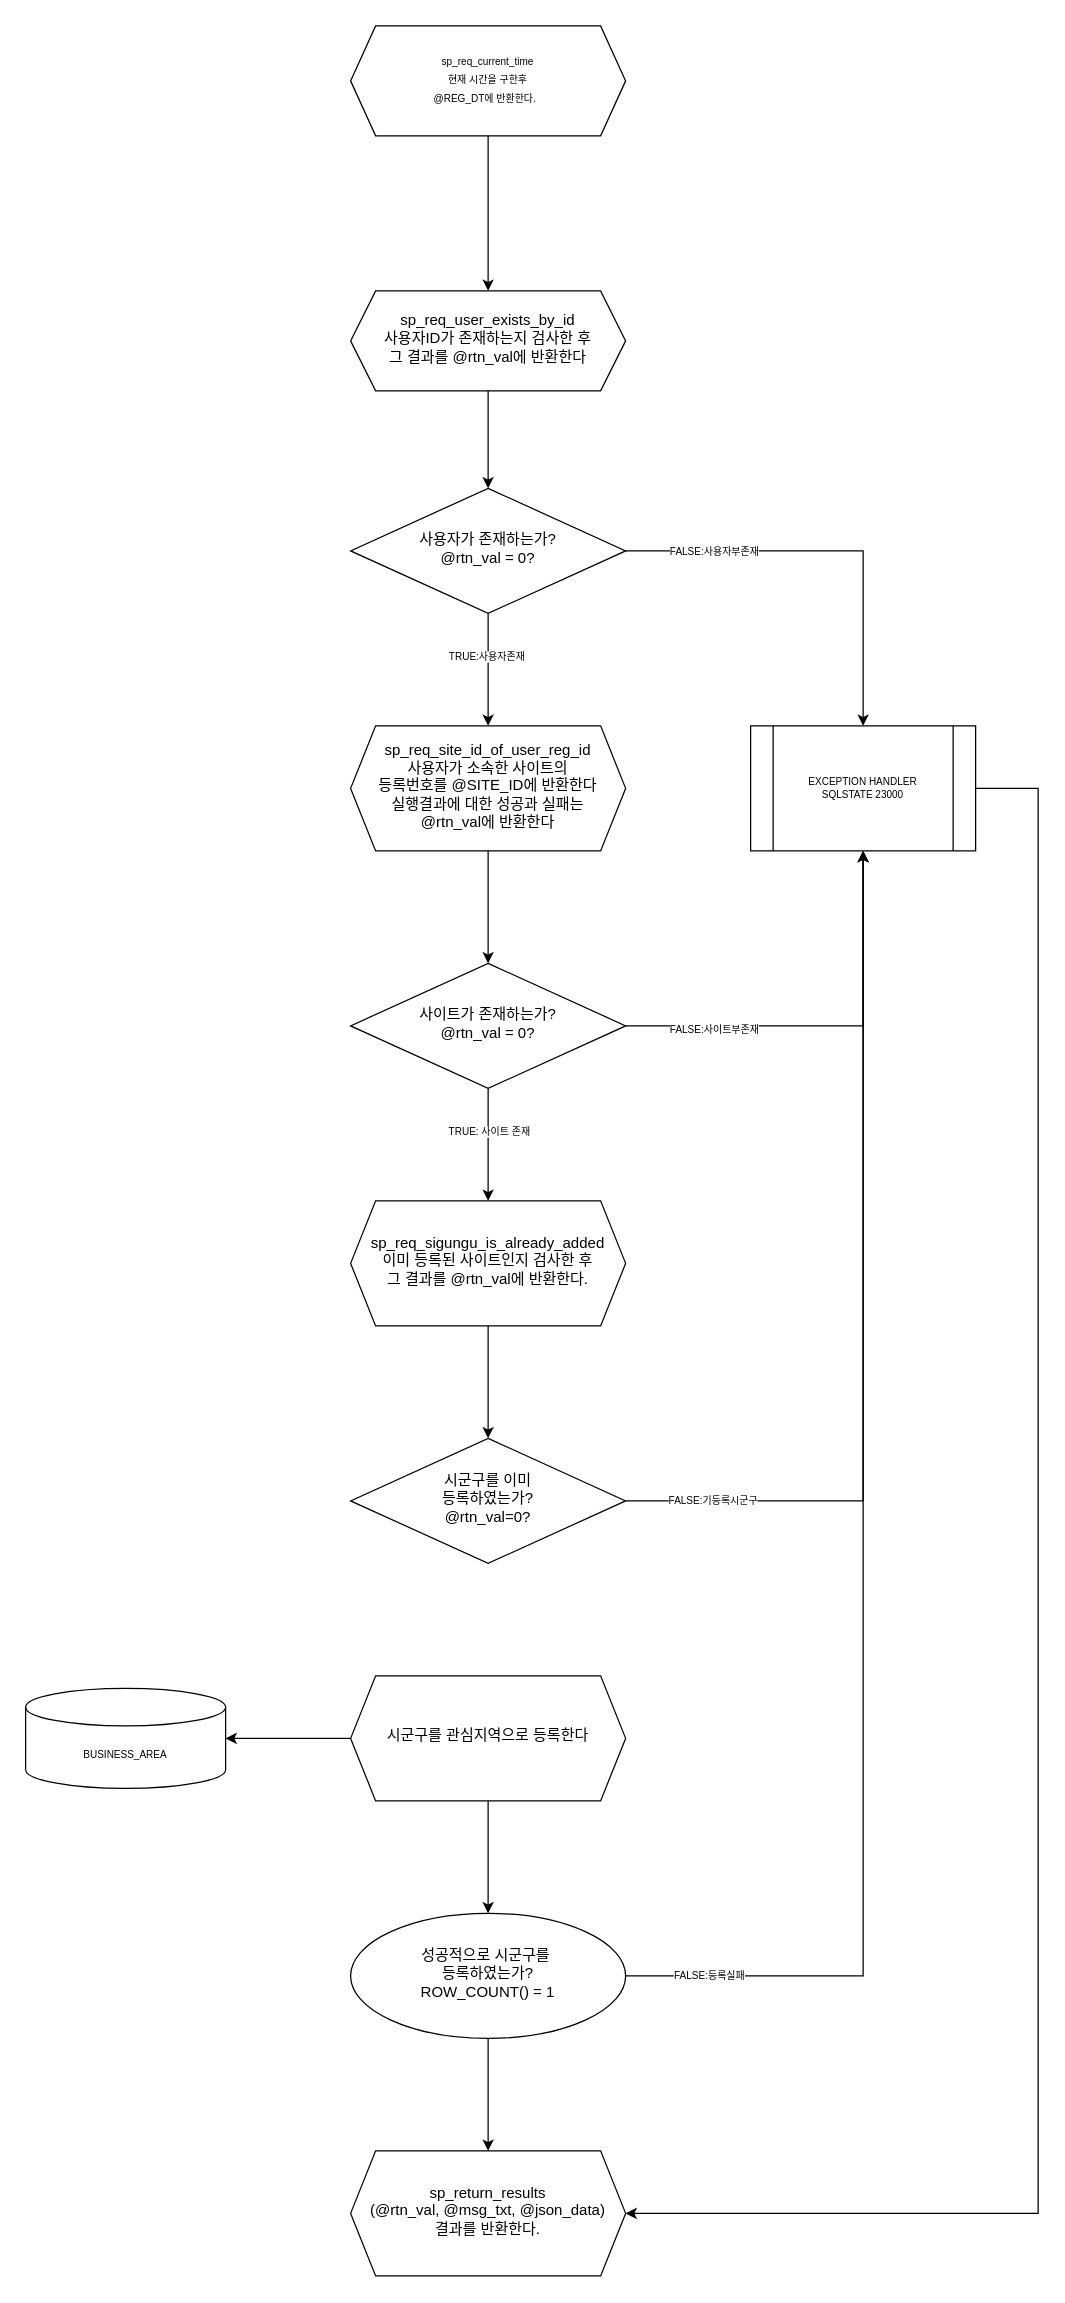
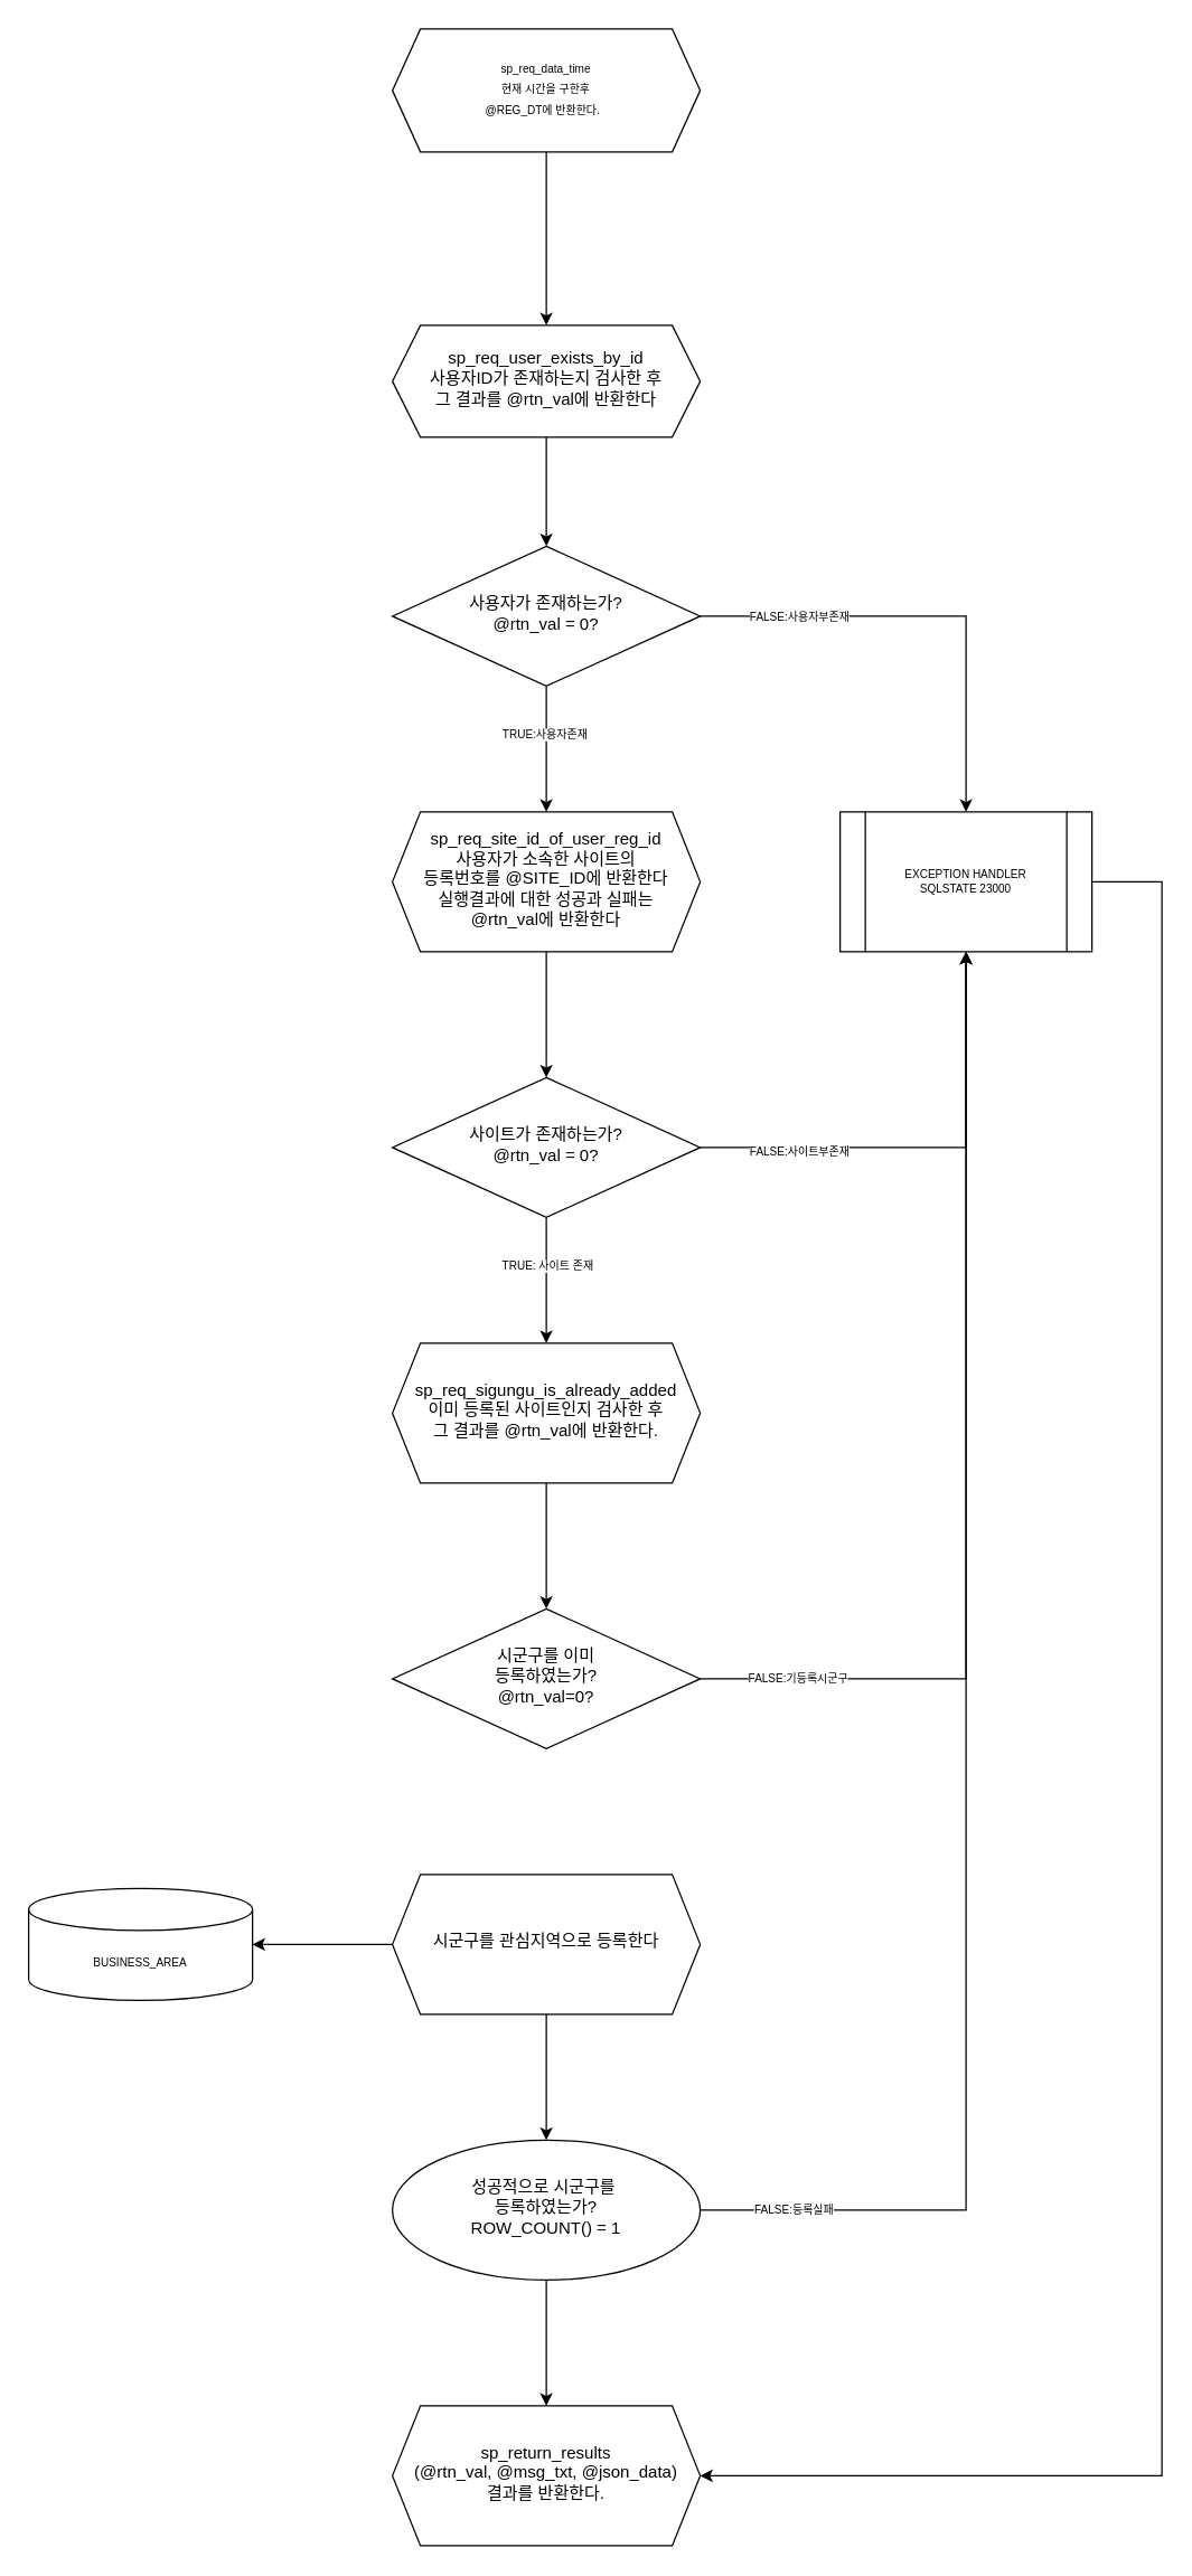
  <mxCell id="0" />
  <mxCell id="1" parent="0" />
  <mxCell id="2" value="" style="edgeStyle=orthogonalEdgeStyle;rounded=0;orthogonalLoop=1;jettySize=auto;html=1;fontSize=8;" edge="1" parent="1" source="3" target="5"><mxGeometry relative="1" as="geometry" /></mxCell>
- <mxCell id="3" value="&lt;font style=&quot;font-size: 8px&quot;&gt;sp_req_current_time&lt;br&gt;현재 시간을 구한후&lt;br&gt;@REG_DT에 반환한다.&amp;nbsp;&amp;nbsp;&lt;/font&gt;" style="shape=hexagon;perimeter=hexagonPerimeter2;whiteSpace=wrap;html=1;fixedSize=1;shadow=0;strokeWidth=1;spacing=6;spacingTop=-4;" vertex="1" parent="1"><mxGeometry x="280" y="20" width="220" height="88" as="geometry" /></mxCell>
+ <mxCell id="3" value="&lt;font style=&quot;font-size: 8px&quot;&gt;sp_req_data_time&lt;br&gt;현재 시간을 구한후&lt;br&gt;@REG_DT에 반환한다.&amp;nbsp;&amp;nbsp;&lt;/font&gt;" style="shape=hexagon;perimeter=hexagonPerimeter2;whiteSpace=wrap;html=1;fixedSize=1;shadow=0;strokeWidth=1;spacing=6;spacingTop=-4;" vertex="1" parent="1"><mxGeometry x="280" y="20" width="220" height="88" as="geometry" /></mxCell>
  <mxCell id="4" value="" style="edgeStyle=orthogonalEdgeStyle;rounded=0;orthogonalLoop=1;jettySize=auto;html=1;fontSize=8;" edge="1" parent="1" source="5" target="10"><mxGeometry relative="1" as="geometry" /></mxCell>
  <mxCell id="5" value="sp_req_user_exists_by_id&lt;br&gt;사용자ID가 존재하는지 검사한 후&lt;br&gt;그 결과를 @rtn_val에 반환한다" style="shape=hexagon;perimeter=hexagonPerimeter2;whiteSpace=wrap;html=1;fixedSize=1;shadow=0;strokeWidth=1;spacing=6;spacingTop=-4;" vertex="1" parent="1"><mxGeometry x="280" y="232" width="220" height="80" as="geometry" /></mxCell>
  <mxCell id="6" value="" style="edgeStyle=orthogonalEdgeStyle;rounded=0;orthogonalLoop=1;jettySize=auto;html=1;fontSize=8;" edge="1" parent="1" source="10" target="12"><mxGeometry relative="1" as="geometry" /></mxCell>
  <mxCell id="7" value="TRUE:사용자존재" style="edgeLabel;html=1;align=center;verticalAlign=middle;resizable=0;points=[];fontSize=8;" vertex="1" connectable="0" parent="6"><mxGeometry x="-0.244" y="-2" relative="1" as="geometry"><mxPoint as="offset" /></mxGeometry></mxCell>
  <mxCell id="8" style="edgeStyle=orthogonalEdgeStyle;rounded=0;orthogonalLoop=1;jettySize=auto;html=1;exitX=1;exitY=0.5;exitDx=0;exitDy=0;entryX=0.5;entryY=0;entryDx=0;entryDy=0;fontSize=8;" edge="1" parent="1" source="10" target="28"><mxGeometry relative="1" as="geometry" /></mxCell>
  <mxCell id="9" value="FALSE:사용자부존재" style="edgeLabel;html=1;align=center;verticalAlign=middle;resizable=0;points=[];fontSize=8;" vertex="1" connectable="0" parent="8"><mxGeometry x="-0.733" y="-1" relative="1" as="geometry"><mxPoint x="26" y="-1" as="offset" /></mxGeometry></mxCell>
  <mxCell id="10" value="사용자가 존재하는가?&lt;br&gt;@rtn_val = 0?" style="rhombus;whiteSpace=wrap;html=1;shadow=0;strokeWidth=1;spacing=6;spacingTop=-4;" vertex="1" parent="1"><mxGeometry x="280" y="390" width="220" height="100" as="geometry" /></mxCell>
  <mxCell id="11" value="" style="edgeStyle=orthogonalEdgeStyle;rounded=0;orthogonalLoop=1;jettySize=auto;html=1;fontSize=8;" edge="1" parent="1" source="12" target="17"><mxGeometry relative="1" as="geometry" /></mxCell>
  <mxCell id="12" value="sp_req_site_id_of_user_reg_id&lt;br&gt;사용자가 소속한 사이트의&lt;br&gt;등록번호를&amp;nbsp;@SITE_ID에 반환한다&lt;br&gt;실행결과에 대한 성공과 실패는&lt;br&gt;@rtn_val에 반환한다" style="shape=hexagon;perimeter=hexagonPerimeter2;whiteSpace=wrap;html=1;fixedSize=1;shadow=0;strokeWidth=1;spacing=6;spacingTop=-4;" vertex="1" parent="1"><mxGeometry x="280" y="580" width="220" height="100" as="geometry" /></mxCell>
  <mxCell id="13" value="" style="edgeStyle=orthogonalEdgeStyle;rounded=0;orthogonalLoop=1;jettySize=auto;html=1;fontSize=8;" edge="1" parent="1" source="17" target="19"><mxGeometry relative="1" as="geometry" /></mxCell>
  <mxCell id="14" value="TRUE: 사이트 존재" style="edgeLabel;html=1;align=center;verticalAlign=middle;resizable=0;points=[];fontSize=8;" vertex="1" connectable="0" parent="13"><mxGeometry x="-0.244" relative="1" as="geometry"><mxPoint as="offset" /></mxGeometry></mxCell>
  <mxCell id="15" style="edgeStyle=orthogonalEdgeStyle;rounded=0;orthogonalLoop=1;jettySize=auto;html=1;exitX=1;exitY=0.5;exitDx=0;exitDy=0;entryX=0.5;entryY=1;entryDx=0;entryDy=0;fontSize=8;" edge="1" parent="1" source="17" target="28"><mxGeometry relative="1" as="geometry" /></mxCell>
  <mxCell id="16" value="FALSE:사이트부존재" style="edgeLabel;html=1;align=center;verticalAlign=middle;resizable=0;points=[];fontSize=8;" vertex="1" connectable="0" parent="15"><mxGeometry x="-0.576" y="-2" relative="1" as="geometry"><mxPoint as="offset" /></mxGeometry></mxCell>
  <mxCell id="17" value="사이트가 존재하는가?&lt;br&gt;@rtn_val = 0?" style="rhombus;whiteSpace=wrap;html=1;shadow=0;strokeWidth=1;spacing=6;spacingTop=-4;" vertex="1" parent="1"><mxGeometry x="280" y="770" width="220" height="100" as="geometry" /></mxCell>
  <mxCell id="18" value="" style="edgeStyle=orthogonalEdgeStyle;rounded=0;orthogonalLoop=1;jettySize=auto;html=1;fontSize=8;" edge="1" parent="1" source="19" target="22"><mxGeometry relative="1" as="geometry" /></mxCell>
  <mxCell id="19" value="sp_req_sigungu_is_already_added&lt;br&gt;이미 등록된 사이트인지 검사한 후&lt;br&gt;그 결과를 @rtn_val에 반환한다." style="shape=hexagon;perimeter=hexagonPerimeter2;whiteSpace=wrap;html=1;fixedSize=1;shadow=0;strokeWidth=1;spacing=6;spacingTop=-4;" vertex="1" parent="1"><mxGeometry x="280" y="960" width="220" height="100" as="geometry" /></mxCell>
  <mxCell id="20" style="edgeStyle=orthogonalEdgeStyle;rounded=0;orthogonalLoop=1;jettySize=auto;html=1;exitX=1;exitY=0.5;exitDx=0;exitDy=0;entryX=0.5;entryY=1;entryDx=0;entryDy=0;fontSize=8;" edge="1" parent="1" source="22" target="28"><mxGeometry relative="1" as="geometry" /></mxCell>
  <mxCell id="21" value="FALSE:기등록시군구" style="edgeLabel;html=1;align=center;verticalAlign=middle;resizable=0;points=[];fontSize=8;" vertex="1" connectable="0" parent="20"><mxGeometry x="-0.806" y="1" relative="1" as="geometry"><mxPoint as="offset" /></mxGeometry></mxCell>
  <mxCell id="22" value="시군구를 이미 &lt;br&gt;등록하였는가?&lt;br&gt;@rtn_val=0?" style="rhombus;whiteSpace=wrap;html=1;shadow=0;strokeWidth=1;spacing=6;spacingTop=-4;" vertex="1" parent="1"><mxGeometry x="280" y="1150" width="220" height="100" as="geometry" /></mxCell>
  <mxCell id="23" value="" style="edgeStyle=orthogonalEdgeStyle;rounded=0;orthogonalLoop=1;jettySize=auto;html=1;fontSize=8;" edge="1" parent="1" source="25" target="26"><mxGeometry relative="1" as="geometry" /></mxCell>
  <mxCell id="24" value="" style="edgeStyle=orthogonalEdgeStyle;rounded=0;orthogonalLoop=1;jettySize=auto;html=1;fontSize=8;" edge="1" parent="1" source="25" target="32"><mxGeometry relative="1" as="geometry" /></mxCell>
  <mxCell id="25" value="시군구를 관심지역으로 등록한다" style="shape=hexagon;perimeter=hexagonPerimeter2;whiteSpace=wrap;html=1;fixedSize=1;shadow=0;strokeWidth=1;spacing=6;spacingTop=-4;" vertex="1" parent="1"><mxGeometry x="280" y="1340" width="220" height="100" as="geometry" /></mxCell>
  <mxCell id="26" value="&lt;span style=&quot;font-size: 8px&quot;&gt;BUSINESS_AREA&lt;/span&gt;" style="shape=cylinder3;whiteSpace=wrap;html=1;boundedLbl=1;backgroundOutline=1;size=15;fontSize=8;" vertex="1" parent="1"><mxGeometry x="20" y="1350" width="160" height="80" as="geometry" /></mxCell>
  <mxCell id="27" style="edgeStyle=orthogonalEdgeStyle;rounded=0;orthogonalLoop=1;jettySize=auto;html=1;exitX=1;exitY=0.5;exitDx=0;exitDy=0;entryX=1;entryY=0.5;entryDx=0;entryDy=0;fontSize=8;" edge="1" parent="1" source="28" target="33"><mxGeometry relative="1" as="geometry"><Array as="points"><mxPoint x="830" y="630" /><mxPoint x="830" y="1770" /></Array></mxGeometry></mxCell>
  <mxCell id="28" value="EXCEPTION HANDLER&lt;br&gt;SQLSTATE 23000" style="shape=process;whiteSpace=wrap;html=1;backgroundOutline=1;fontSize=8;" vertex="1" parent="1"><mxGeometry x="600" y="580" width="180" height="100" as="geometry" /></mxCell>
  <mxCell id="29" style="edgeStyle=orthogonalEdgeStyle;rounded=0;orthogonalLoop=1;jettySize=auto;html=1;entryX=0.5;entryY=1;entryDx=0;entryDy=0;fontSize=8;" edge="1" parent="1" source="32" target="28"><mxGeometry relative="1" as="geometry" /></mxCell>
  <mxCell id="30" value="FALSE:등록실패" style="edgeLabel;html=1;align=center;verticalAlign=middle;resizable=0;points=[];fontSize=8;" vertex="1" connectable="0" parent="29"><mxGeometry x="-0.879" y="1" relative="1" as="geometry"><mxPoint as="offset" /></mxGeometry></mxCell>
  <mxCell id="31" value="" style="edgeStyle=orthogonalEdgeStyle;rounded=0;orthogonalLoop=1;jettySize=auto;html=1;fontSize=8;" edge="1" parent="1" source="32" target="33"><mxGeometry relative="1" as="geometry" /></mxCell>
  <mxCell id="32" value="성공적으로 시군구를&amp;nbsp;&lt;br&gt;등록하였는가?&lt;br&gt;ROW_COUNT() = 1" style="ellipse;whiteSpace=wrap;html=1;shadow=0;strokeWidth=1;spacing=6;spacingTop=-4;" vertex="1" parent="1"><mxGeometry x="280" y="1530" width="220" height="100" as="geometry" /></mxCell>
  <mxCell id="33" value="sp_return_results&lt;br&gt;(@rtn_val, @msg_txt, @json_data)&lt;br&gt;결과를 반환한다." style="shape=hexagon;perimeter=hexagonPerimeter2;whiteSpace=wrap;html=1;fixedSize=1;shadow=0;strokeWidth=1;spacing=6;spacingTop=-4;" vertex="1" parent="1"><mxGeometry x="280" y="1720" width="220" height="100" as="geometry" /></mxCell>
